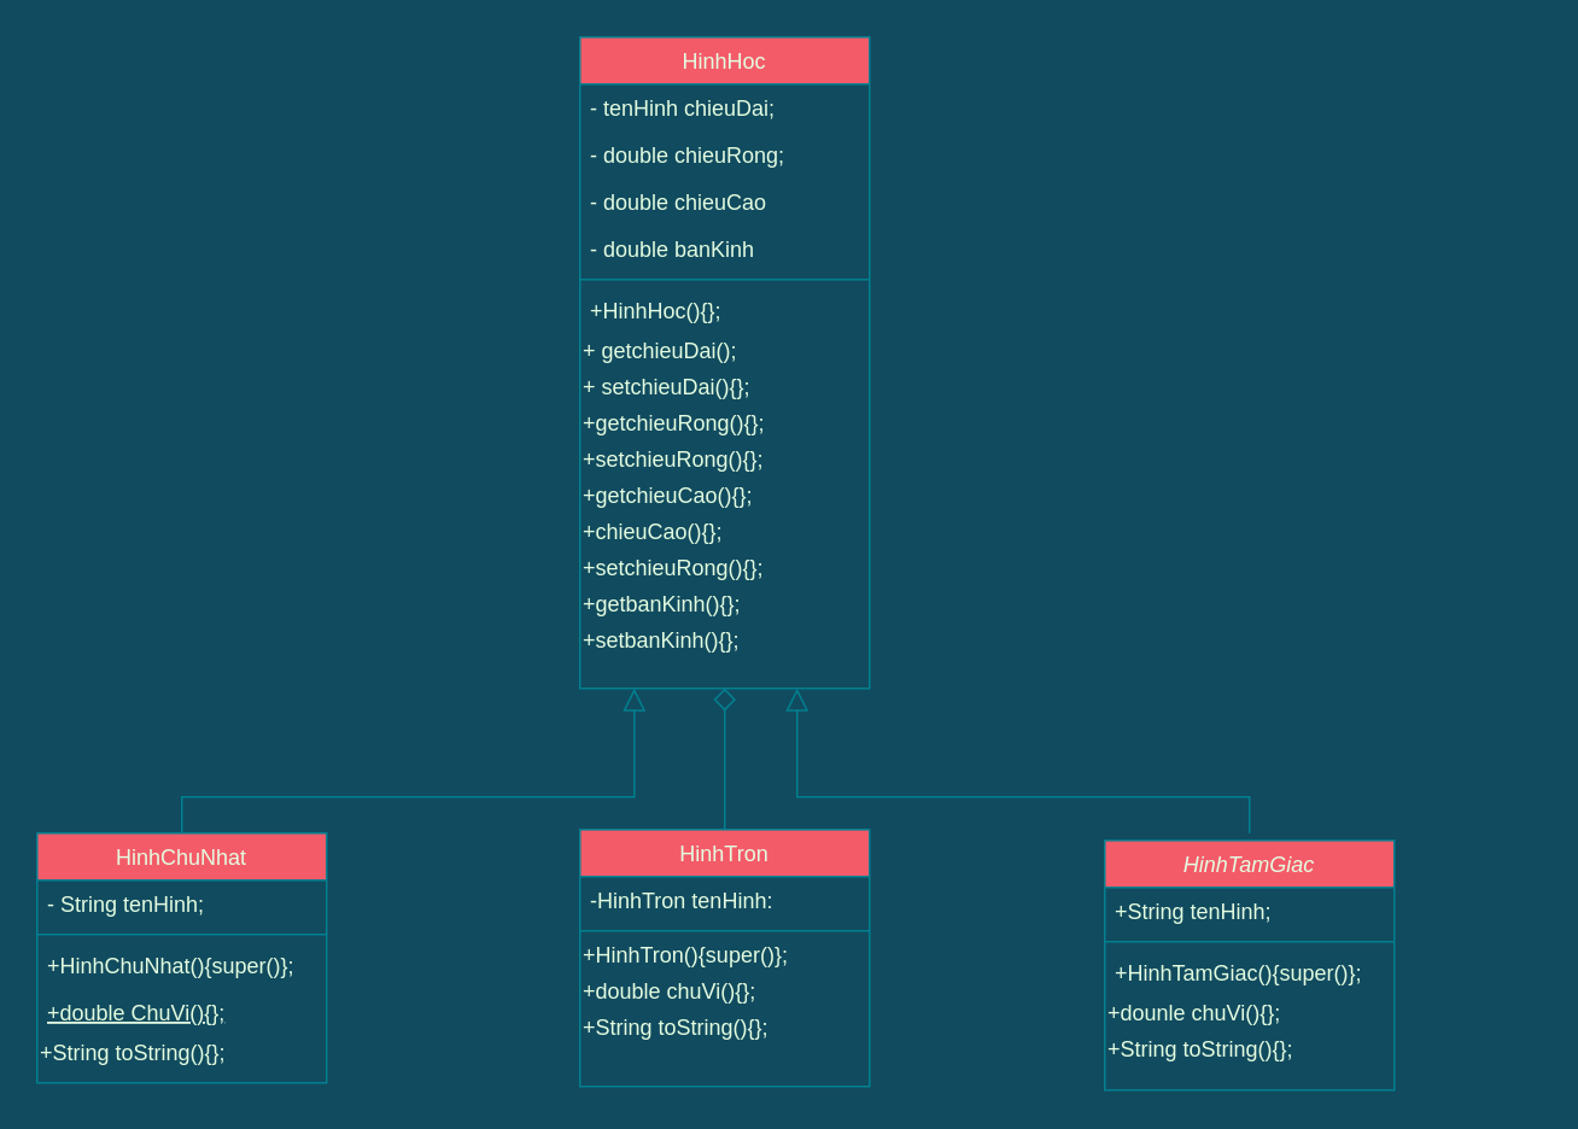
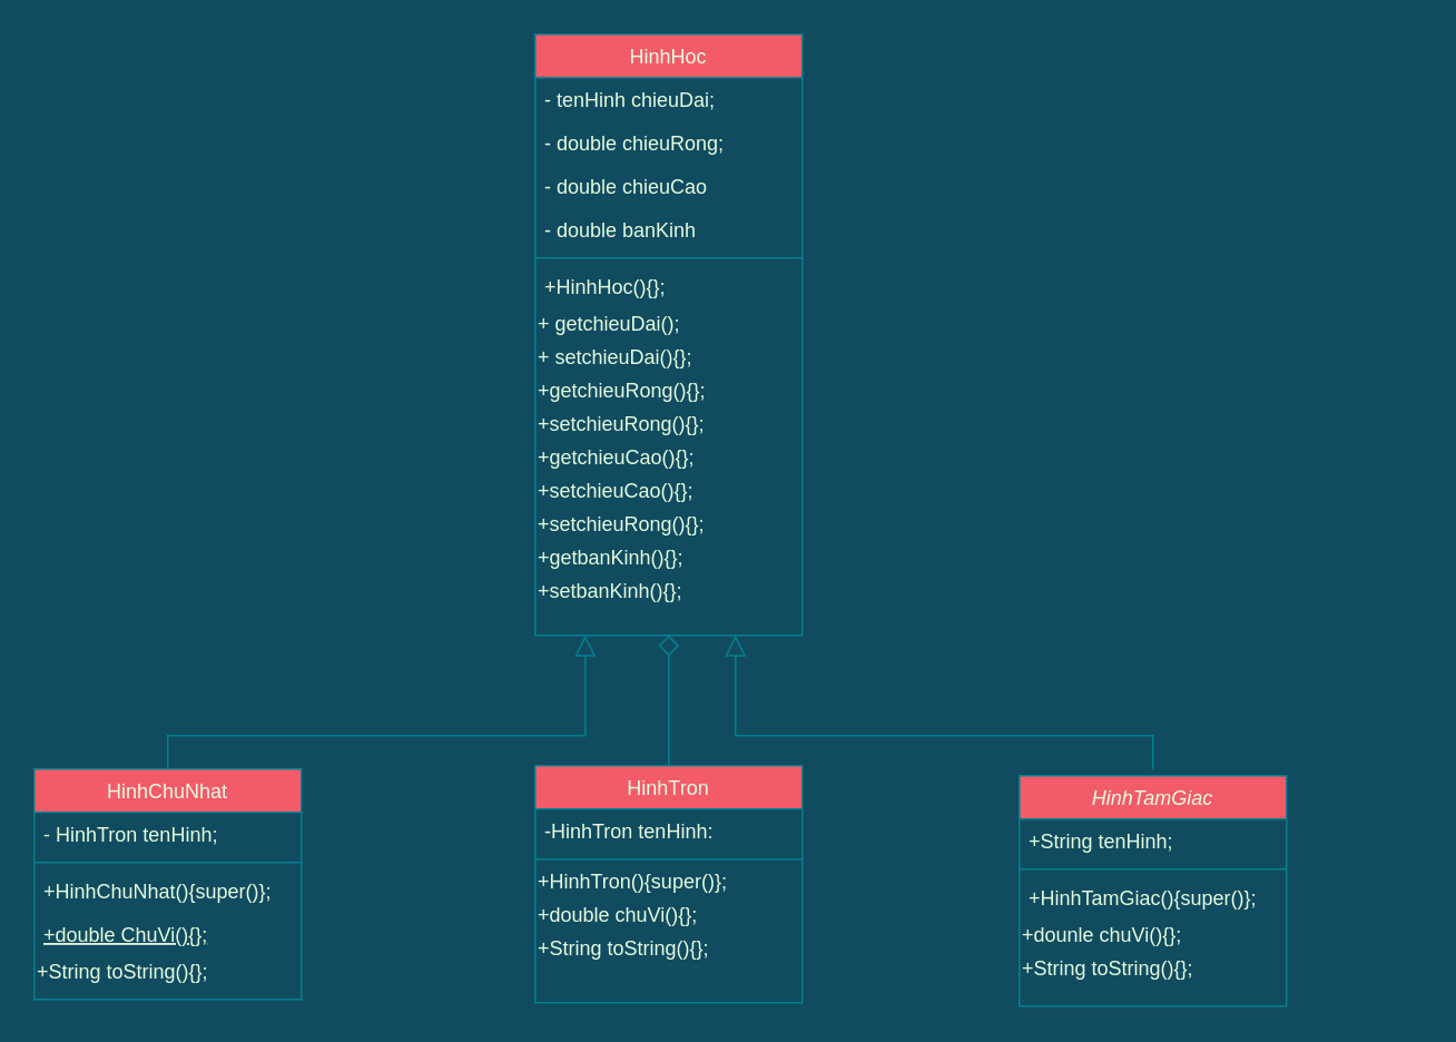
  <mxCell id="0" />
  <mxCell id="1" parent="0" />
  <mxCell id="2" value="" style="endArrow=diamond;endSize=10;endFill=0;shadow=0;strokeWidth=1;rounded=0;edgeStyle=elbowEdgeStyle;elbow=vertical;labelBackgroundColor=#114B5F;strokeColor=#028090;fontColor=#E4FDE1;entryX=0.5;entryY=1;entryDx=0;entryDy=0;" parent="1" source="33" target="3" edge="1"><mxGeometry width="160" relative="1" as="geometry"><mxPoint x="210" y="293" as="sourcePoint" /><mxPoint x="370" y="380" as="targetPoint" /><Array as="points"><mxPoint x="400" y="440" /><mxPoint x="370" y="410" /><mxPoint x="370" y="380" /><mxPoint x="370" y="410" /></Array></mxGeometry></mxCell>
  <mxCell id="3" value="HinhHoc" style="swimlane;fontStyle=0;align=center;verticalAlign=top;childLayout=stackLayout;horizontal=1;startSize=26;horizontalStack=0;resizeParent=1;resizeLast=0;collapsible=1;marginBottom=0;rounded=0;shadow=0;strokeWidth=1;fontColor=#E4FDE1;fillColor=#F45B69;strokeColor=#028090;" parent="1" vertex="1"><mxGeometry x="320" y="20" width="160" height="360" as="geometry"><mxRectangle x="550" y="140" width="160" height="26" as="alternateBounds" /></mxGeometry></mxCell>
  <mxCell id="4" value="- tenHinh chieuDai;&#10;" style="text;align=left;verticalAlign=top;spacingLeft=4;spacingRight=4;overflow=hidden;rotatable=0;points=[[0,0.5],[1,0.5]];portConstraint=eastwest;fontColor=#E4FDE1;" parent="3" vertex="1"><mxGeometry y="26" width="160" height="26" as="geometry" /></mxCell>
  <mxCell id="5" value="- double chieuRong;" style="text;align=left;verticalAlign=top;spacingLeft=4;spacingRight=4;overflow=hidden;rotatable=0;points=[[0,0.5],[1,0.5]];portConstraint=eastwest;rounded=0;shadow=0;html=0;fontColor=#E4FDE1;" parent="3" vertex="1"><mxGeometry y="52" width="160" height="26" as="geometry" /></mxCell>
  <mxCell id="6" value="- double chieuCao" style="text;align=left;verticalAlign=top;spacingLeft=4;spacingRight=4;overflow=hidden;rotatable=0;points=[[0,0.5],[1,0.5]];portConstraint=eastwest;rounded=0;shadow=0;html=0;fontColor=#E4FDE1;" parent="3" vertex="1"><mxGeometry y="78" width="160" height="26" as="geometry" /></mxCell>
  <mxCell id="7" value="- double banKinh" style="text;align=left;verticalAlign=top;spacingLeft=4;spacingRight=4;overflow=hidden;rotatable=0;points=[[0,0.5],[1,0.5]];portConstraint=eastwest;rounded=0;shadow=0;html=0;fontColor=#E4FDE1;" parent="3" vertex="1"><mxGeometry y="104" width="160" height="26" as="geometry" /></mxCell>
  <mxCell id="8" value="" style="line;html=1;strokeWidth=1;align=left;verticalAlign=middle;spacingTop=-1;spacingLeft=3;spacingRight=3;rotatable=0;labelPosition=right;points=[];portConstraint=eastwest;fontColor=#E4FDE1;labelBackgroundColor=#114B5F;fillColor=#F45B69;strokeColor=#028090;" parent="3" vertex="1"><mxGeometry y="130" width="160" height="8" as="geometry" /></mxCell>
  <mxCell id="9" value="+HinhHoc(){};" style="text;align=left;verticalAlign=top;spacingLeft=4;spacingRight=4;overflow=hidden;rotatable=0;points=[[0,0.5],[1,0.5]];portConstraint=eastwest;fontColor=#E4FDE1;" parent="3" vertex="1"><mxGeometry y="138" width="160" height="26" as="geometry" /></mxCell>
  <mxCell id="10" value="+ getchieuDai();&lt;br&gt;" style="text;html=1;align=left;verticalAlign=middle;resizable=0;points=[];autosize=1;fontColor=#E4FDE1;" vertex="1" parent="3"><mxGeometry y="164" width="160" height="20" as="geometry" /></mxCell>
  <mxCell id="11" value="+ setchieuDai(){};" style="text;html=1;align=left;verticalAlign=middle;resizable=0;points=[];autosize=1;fontColor=#E4FDE1;" vertex="1" parent="3"><mxGeometry y="184" width="160" height="20" as="geometry" /></mxCell>
  <mxCell id="12" value="+getchieuRong(){};" style="text;html=1;align=left;verticalAlign=middle;resizable=0;points=[];autosize=1;fontColor=#E4FDE1;" vertex="1" parent="3"><mxGeometry y="204" width="160" height="20" as="geometry" /></mxCell>
  <mxCell id="13" value="+setchieuRong(){};" style="text;html=1;align=left;verticalAlign=middle;resizable=0;points=[];autosize=1;fontColor=#E4FDE1;" vertex="1" parent="3"><mxGeometry y="224" width="160" height="20" as="geometry" /></mxCell>
  <mxCell id="14" value="+getchieuCao(){};" style="text;html=1;align=left;verticalAlign=middle;resizable=0;points=[];autosize=1;fontColor=#E4FDE1;" vertex="1" parent="3"><mxGeometry y="244" width="160" height="20" as="geometry" /></mxCell>
- <mxCell id="15" value="+chieuCao(){};" style="text;html=1;align=left;verticalAlign=middle;resizable=0;points=[];autosize=1;fontColor=#E4FDE1;" vertex="1" parent="3"><mxGeometry y="264" width="160" height="20" as="geometry" /></mxCell>
+ <mxCell id="15" value="+setchieuCao(){};" style="text;html=1;align=left;verticalAlign=middle;resizable=0;points=[];autosize=1;fontColor=#E4FDE1;" vertex="1" parent="3"><mxGeometry y="264" width="160" height="20" as="geometry" /></mxCell>
  <mxCell id="16" value="+setchieuRong(){};" style="text;html=1;align=left;verticalAlign=middle;resizable=0;points=[];autosize=1;fontColor=#E4FDE1;" vertex="1" parent="3"><mxGeometry y="284" width="160" height="20" as="geometry" /></mxCell>
  <mxCell id="17" value="+getbanKinh(){};" style="text;html=1;align=left;verticalAlign=middle;resizable=0;points=[];autosize=1;fontColor=#E4FDE1;" vertex="1" parent="3"><mxGeometry y="304" width="160" height="20" as="geometry" /></mxCell>
  <mxCell id="18" value="+setbanKinh(){};" style="text;html=1;align=left;verticalAlign=middle;resizable=0;points=[];autosize=1;fontColor=#E4FDE1;" vertex="1" parent="3"><mxGeometry y="324" width="160" height="20" as="geometry" /></mxCell>
  <mxCell id="19" value="" style="endArrow=block;endSize=10;endFill=0;shadow=0;strokeWidth=1;rounded=0;edgeStyle=elbowEdgeStyle;elbow=vertical;labelBackgroundColor=#114B5F;strokeColor=#028090;fontColor=#E4FDE1;" edge="1" parent="1" source="20"><mxGeometry width="160" relative="1" as="geometry"><mxPoint x="190" y="529.118" as="sourcePoint" /><mxPoint x="350" y="380" as="targetPoint" /><Array as="points"><mxPoint x="260" y="440" /><mxPoint x="300" y="450" /></Array></mxGeometry></mxCell>
  <mxCell id="20" value="HinhChuNhat" style="swimlane;fontStyle=0;align=center;verticalAlign=top;childLayout=stackLayout;horizontal=1;startSize=26;horizontalStack=0;resizeParent=1;resizeLast=0;collapsible=1;marginBottom=0;rounded=0;shadow=0;strokeWidth=1;fillColor=#F45B69;strokeColor=#028090;fontColor=#E4FDE1;" parent="1" vertex="1"><mxGeometry x="20" y="460" width="160" height="138" as="geometry"><mxRectangle x="130" y="380" width="160" height="26" as="alternateBounds" /></mxGeometry></mxCell>
- <mxCell id="21" value="- String tenHinh;" style="text;align=left;verticalAlign=top;spacingLeft=4;spacingRight=4;overflow=hidden;rotatable=0;points=[[0,0.5],[1,0.5]];portConstraint=eastwest;fontColor=#E4FDE1;" parent="20" vertex="1"><mxGeometry y="26" width="160" height="26" as="geometry" /></mxCell>
+ <mxCell id="21" value="- HinhTron tenHinh;" style="text;align=left;verticalAlign=top;spacingLeft=4;spacingRight=4;overflow=hidden;rotatable=0;points=[[0,0.5],[1,0.5]];portConstraint=eastwest;fontColor=#E4FDE1;" parent="20" vertex="1"><mxGeometry y="26" width="160" height="26" as="geometry" /></mxCell>
  <mxCell id="22" value="" style="line;html=1;strokeWidth=1;align=left;verticalAlign=middle;spacingTop=-1;spacingLeft=3;spacingRight=3;rotatable=0;labelPosition=right;points=[];portConstraint=eastwest;labelBackgroundColor=#114B5F;fillColor=#F45B69;strokeColor=#028090;fontColor=#E4FDE1;" parent="20" vertex="1"><mxGeometry y="52" width="160" height="8" as="geometry" /></mxCell>
  <mxCell id="23" value="+HinhChuNhat(){super()};" style="text;align=left;verticalAlign=top;spacingLeft=4;spacingRight=4;overflow=hidden;rotatable=0;points=[[0,0.5],[1,0.5]];portConstraint=eastwest;fontColor=#E4FDE1;" parent="20" vertex="1"><mxGeometry y="60" width="160" height="26" as="geometry" /></mxCell>
  <mxCell id="24" value="+double ChuVi(){};&#10;" style="text;align=left;verticalAlign=top;spacingLeft=4;spacingRight=4;overflow=hidden;rotatable=0;points=[[0,0.5],[1,0.5]];portConstraint=eastwest;fontStyle=4;fontColor=#E4FDE1;" parent="20" vertex="1"><mxGeometry y="86" width="160" height="26" as="geometry" /></mxCell>
  <mxCell id="25" value="+String toString(){};" style="text;html=1;align=left;verticalAlign=middle;resizable=0;points=[];autosize=1;fontColor=#E4FDE1;" vertex="1" parent="20"><mxGeometry y="112" width="160" height="20" as="geometry" /></mxCell>
  <mxCell id="26" value="" style="endArrow=block;endSize=10;endFill=0;shadow=0;strokeWidth=1;rounded=0;edgeStyle=elbowEdgeStyle;elbow=vertical;entryX=0.75;entryY=1;entryDx=0;entryDy=0;labelBackgroundColor=#114B5F;strokeColor=#028090;fontColor=#E4FDE1;" edge="1" parent="1" target="3"><mxGeometry width="160" relative="1" as="geometry"><mxPoint x="690" y="460" as="sourcePoint" /><mxPoint x="410" y="400" as="targetPoint" /><Array as="points"><mxPoint x="470" y="440" /><mxPoint x="440" y="440" /><mxPoint x="430" y="440" /><mxPoint x="420" y="440" /><mxPoint x="570" y="440" /><mxPoint x="600" y="400" /><mxPoint x="680" y="280" /><mxPoint x="670" y="330" /><mxPoint x="520" y="440" /><mxPoint x="850" y="510" /></Array></mxGeometry></mxCell>
  <mxCell id="27" value="HinhTamGiac" style="swimlane;fontStyle=2;align=center;verticalAlign=top;childLayout=stackLayout;horizontal=1;startSize=26;horizontalStack=0;resizeParent=1;resizeLast=0;collapsible=1;marginBottom=0;rounded=0;shadow=0;strokeWidth=1;fillColor=#F45B69;strokeColor=#028090;fontColor=#E4FDE1;" parent="1" vertex="1"><mxGeometry x="610" y="464" width="160" height="138" as="geometry"><mxRectangle x="230" y="140" width="160" height="26" as="alternateBounds" /></mxGeometry></mxCell>
  <mxCell id="28" value="+String tenHinh;" style="text;align=left;verticalAlign=top;spacingLeft=4;spacingRight=4;overflow=hidden;rotatable=0;points=[[0,0.5],[1,0.5]];portConstraint=eastwest;rounded=0;shadow=0;html=0;fontColor=#E4FDE1;" parent="27" vertex="1"><mxGeometry y="26" width="160" height="26" as="geometry" /></mxCell>
  <mxCell id="29" value="" style="line;html=1;strokeWidth=1;align=left;verticalAlign=middle;spacingTop=-1;spacingLeft=3;spacingRight=3;rotatable=0;labelPosition=right;points=[];portConstraint=eastwest;labelBackgroundColor=#114B5F;fillColor=#F45B69;strokeColor=#028090;fontColor=#E4FDE1;" parent="27" vertex="1"><mxGeometry y="52" width="160" height="8" as="geometry" /></mxCell>
  <mxCell id="30" value="+HinhTamGiac(){super()};" style="text;align=left;verticalAlign=top;spacingLeft=4;spacingRight=4;overflow=hidden;rotatable=0;points=[[0,0.5],[1,0.5]];portConstraint=eastwest;fontColor=#E4FDE1;" parent="27" vertex="1"><mxGeometry y="60" width="160" height="26" as="geometry" /></mxCell>
  <mxCell id="31" value="+dounle chuVi(){};" style="text;html=1;align=left;verticalAlign=middle;resizable=0;points=[];autosize=1;fontColor=#E4FDE1;" vertex="1" parent="27"><mxGeometry y="86" width="160" height="20" as="geometry" /></mxCell>
  <mxCell id="32" value="+String toString(){};" style="text;html=1;align=left;verticalAlign=middle;resizable=0;points=[];autosize=1;fontColor=#E4FDE1;" vertex="1" parent="27"><mxGeometry y="106" width="160" height="20" as="geometry" /></mxCell>
  <mxCell id="33" value="HinhTron" style="swimlane;fontStyle=0;align=center;verticalAlign=top;childLayout=stackLayout;horizontal=1;startSize=26;horizontalStack=0;resizeParent=1;resizeLast=0;collapsible=1;marginBottom=0;rounded=0;shadow=0;strokeWidth=1;fillColor=#F45B69;strokeColor=#028090;fontColor=#E4FDE1;" parent="1" vertex="1"><mxGeometry x="320" y="458" width="160" height="142" as="geometry"><mxRectangle x="340" y="380" width="170" height="26" as="alternateBounds" /></mxGeometry></mxCell>
  <mxCell id="34" value="-HinhTron tenHinh:" style="text;align=left;verticalAlign=top;spacingLeft=4;spacingRight=4;overflow=hidden;rotatable=0;points=[[0,0.5],[1,0.5]];portConstraint=eastwest;fontColor=#E4FDE1;" parent="33" vertex="1"><mxGeometry y="26" width="160" height="26" as="geometry" /></mxCell>
  <mxCell id="35" value="" style="line;html=1;strokeWidth=1;align=left;verticalAlign=middle;spacingTop=-1;spacingLeft=3;spacingRight=3;rotatable=0;labelPosition=right;points=[];portConstraint=eastwest;labelBackgroundColor=#114B5F;fillColor=#F45B69;strokeColor=#028090;fontColor=#E4FDE1;" parent="33" vertex="1"><mxGeometry y="52" width="160" height="8" as="geometry" /></mxCell>
  <mxCell id="36" value="+HinhTron(){super()};" style="text;html=1;align=left;verticalAlign=middle;resizable=0;points=[];autosize=1;fontColor=#E4FDE1;" vertex="1" parent="33"><mxGeometry y="60" width="160" height="20" as="geometry" /></mxCell>
  <mxCell id="37" value="+double chuVi(){};" style="text;html=1;align=left;verticalAlign=middle;resizable=0;points=[];autosize=1;fontColor=#E4FDE1;" vertex="1" parent="33"><mxGeometry y="80" width="160" height="20" as="geometry" /></mxCell>
  <mxCell id="38" value="+String toString(){};" style="text;html=1;align=left;verticalAlign=middle;resizable=0;points=[];autosize=1;fontColor=#E4FDE1;" vertex="1" parent="33"><mxGeometry y="100" width="160" height="20" as="geometry" /></mxCell>
